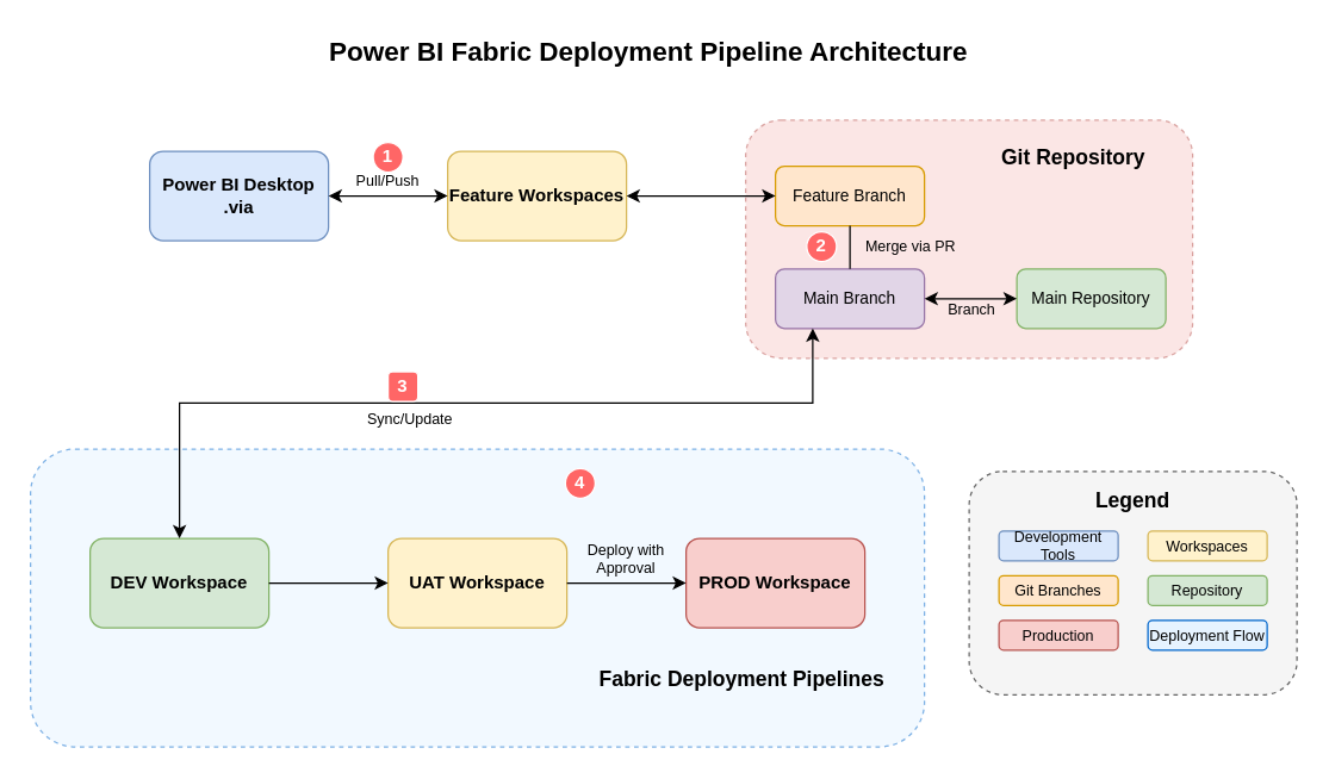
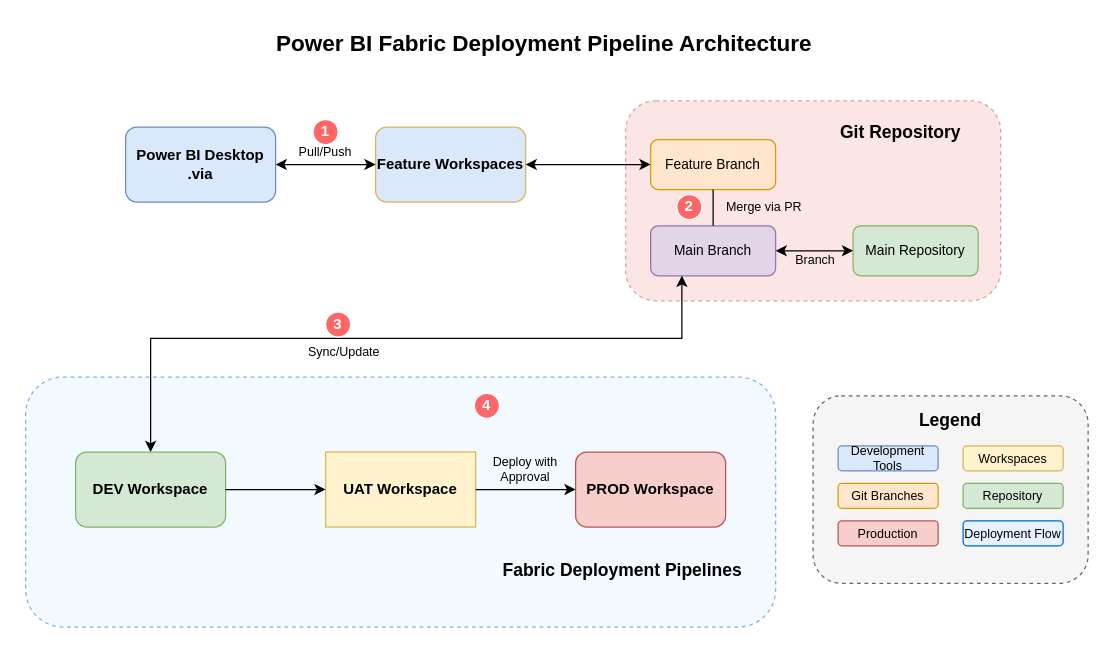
  <mxCell id="0" />
  <mxCell id="1" parent="0" />
  <mxCell id="2" value="Power BI Fabric Deployment Pipeline Architecture" style="text;html=1;strokeColor=none;fillColor=none;align=center;verticalAlign=middle;whiteSpace=wrap;rounded=0;fontSize=18;fontStyle=1;" parent="1" vertex="1"><mxGeometry x="50" y="20" width="770" height="30" as="geometry" /></mxCell>
  <mxCell id="3" value="Power BI Desktop&lt;div&gt;.via&lt;/div&gt;" style="rounded=1;whiteSpace=wrap;html=1;fillColor=#dae8fc;strokeColor=#6c8ebf;fontSize=12;fontStyle=1;" parent="1" vertex="1"><mxGeometry x="100" y="101" width="120" height="60" as="geometry" /></mxCell>
- <mxCell id="4" value="Feature Workspaces" style="rounded=1;whiteSpace=wrap;html=1;fillColor=#fff2cc;strokeColor=#d6b656;fontSize=12;fontStyle=1;" parent="1" vertex="1"><mxGeometry x="300" y="101" width="120" height="60" as="geometry" /></mxCell>
+ <mxCell id="4" value="Feature Workspaces" style="rounded=1;whiteSpace=wrap;html=1;fillColor=#dae8fc;strokeColor=#d6b656;fontSize=12;fontStyle=1;" parent="1" vertex="1"><mxGeometry x="300" y="101" width="120" height="60" as="geometry" /></mxCell>
  <mxCell id="5" value="" style="rounded=1;whiteSpace=wrap;html=1;fillColor=#f8cecc;strokeColor=#b85450;dashed=1;opacity=50;" parent="1" vertex="1"><mxGeometry x="500" y="80" width="300" height="160" as="geometry" /></mxCell>
  <mxCell id="6" value="Git Repository" style="text;html=1;strokeColor=none;fillColor=none;align=left;verticalAlign=top;whiteSpace=wrap;rounded=0;fontSize=14;fontStyle=1;" parent="1" vertex="1"><mxGeometry x="670" y="90" width="100" height="20" as="geometry" /></mxCell>
  <mxCell id="7" value="Feature Branch" style="rounded=1;whiteSpace=wrap;html=1;fillColor=#ffe6cc;strokeColor=#d79b00;fontSize=11;" parent="1" vertex="1"><mxGeometry x="520" y="111" width="100" height="40" as="geometry" /></mxCell>
  <mxCell id="8" value="Main Branch" style="rounded=1;whiteSpace=wrap;html=1;fillColor=#e1d5e7;strokeColor=#9673a6;fontSize=11;" parent="1" vertex="1"><mxGeometry x="520" y="180" width="100" height="40" as="geometry" /></mxCell>
  <mxCell id="9" value="Main Repository" style="rounded=1;whiteSpace=wrap;html=1;fillColor=#d5e8d4;strokeColor=#82b366;fontSize=11;" parent="1" vertex="1"><mxGeometry x="682" y="180" width="100" height="40" as="geometry" /></mxCell>
  <mxCell id="10" value="" style="rounded=1;whiteSpace=wrap;html=1;fillColor=#e6f3ff;strokeColor=#0066cc;dashed=1;opacity=50;" parent="1" vertex="1"><mxGeometry x="20" y="301" width="600" height="200" as="geometry" /></mxCell>
  <mxCell id="11" value="Fabric Deployment Pipelines" style="text;html=1;strokeColor=none;fillColor=none;align=left;verticalAlign=top;whiteSpace=wrap;rounded=0;fontSize=14;fontStyle=1;" parent="1" vertex="1"><mxGeometry x="400" y="441" width="200" height="20" as="geometry" /></mxCell>
  <mxCell id="12" value="DEV Workspace" style="rounded=1;whiteSpace=wrap;html=1;fillColor=#d5e8d4;strokeColor=#82b366;fontSize=12;fontStyle=1;" parent="1" vertex="1"><mxGeometry x="60" y="361" width="120" height="60" as="geometry" /></mxCell>
- <mxCell id="13" value="UAT Workspace" style="rounded=1;whiteSpace=wrap;html=1;fillColor=#fff2cc;strokeColor=#d6b656;fontSize=12;fontStyle=1;" parent="1" vertex="1"><mxGeometry x="260" y="361" width="120" height="60" as="geometry" /></mxCell>
+ <mxCell id="13" value="UAT Workspace" style="whiteSpace=wrap;html=1;fillColor=#fff2cc;strokeColor=#d6b656;fontSize=12;fontStyle=1;rounded=0;" parent="1" vertex="1"><mxGeometry x="260" y="361" width="120" height="60" as="geometry" /></mxCell>
  <mxCell id="14" value="PROD Workspace" style="rounded=1;whiteSpace=wrap;html=1;fillColor=#f8cecc;strokeColor=#b85450;fontSize=12;fontStyle=1;" parent="1" vertex="1"><mxGeometry x="460" y="361" width="120" height="60" as="geometry" /></mxCell>
  <mxCell id="15" value="" style="endArrow=classic;startArrow=classic;html=1;rounded=0;entryX=0;entryY=0.5;entryDx=0;entryDy=0;exitX=1;exitY=0.5;exitDx=0;exitDy=0;" parent="1" source="3" target="4" edge="1"><mxGeometry width="50" height="50" relative="1" as="geometry"><mxPoint x="230" y="140" as="sourcePoint" /><mxPoint x="290" y="140" as="targetPoint" /></mxGeometry></mxCell>
  <mxCell id="16" value="Pull/Push" style="text;html=1;strokeColor=none;fillColor=none;align=center;verticalAlign=middle;whiteSpace=wrap;rounded=0;fontSize=10;" parent="1" vertex="1"><mxGeometry x="235" y="111" width="50" height="20" as="geometry" /></mxCell>
  <mxCell id="17" value="" style="endArrow=classic;startArrow=classic;html=1;rounded=0;entryX=0;entryY=0.5;entryDx=0;entryDy=0;exitX=1;exitY=0.5;exitDx=0;exitDy=0;" parent="1" source="4" target="7" edge="1"><mxGeometry width="50" height="50" relative="1" as="geometry"><mxPoint x="430" y="121" as="sourcePoint" /><mxPoint x="510" y="131" as="targetPoint" /></mxGeometry></mxCell>
  <mxCell id="18" value="" style="endArrow=none;html=1;rounded=0;entryX=0.5;entryY=0;entryDx=0;entryDy=0;exitX=0.5;exitY=1;exitDx=0;exitDy=0;" parent="1" source="7" target="8" edge="1"><mxGeometry width="50" height="50" relative="1" as="geometry"><mxPoint x="570" y="170" as="sourcePoint" /><mxPoint x="570" y="180" as="targetPoint" /></mxGeometry></mxCell>
  <mxCell id="19" value="Merge via PR" style="text;html=1;strokeColor=none;fillColor=none;align=center;verticalAlign=middle;whiteSpace=wrap;rounded=0;fontSize=10;" parent="1" vertex="1"><mxGeometry x="576" y="155" width="70" height="20" as="geometry" /></mxCell>
  <mxCell id="20" value="" style="endArrow=classic;startArrow=classic;html=1;rounded=0;entryX=0;entryY=0.5;entryDx=0;entryDy=0;exitX=1;exitY=0.5;exitDx=0;exitDy=0;" parent="1" source="8" target="9" edge="1"><mxGeometry width="50" height="50" relative="1" as="geometry"><mxPoint x="630" y="200" as="sourcePoint" /><mxPoint x="650" y="170" as="targetPoint" /></mxGeometry></mxCell>
  <mxCell id="21" value="Branch" style="text;html=1;strokeColor=none;fillColor=none;align=center;verticalAlign=middle;whiteSpace=wrap;rounded=0;fontSize=10;" parent="1" vertex="1"><mxGeometry x="632" y="197" width="40" height="20" as="geometry" /></mxCell>
  <mxCell id="22" value="" style="endArrow=classic;startArrow=classic;html=1;rounded=0;entryX=0.5;entryY=0;entryDx=0;entryDy=0;exitX=0.25;exitY=1;exitDx=0;exitDy=0;" parent="1" source="8" target="12" edge="1"><mxGeometry width="50" height="50" relative="1" as="geometry"><mxPoint x="465" y="230" as="sourcePoint" /><mxPoint x="170" y="350" as="targetPoint" /><Array as="points"><mxPoint x="545" y="270" /><mxPoint x="120" y="270" /></Array></mxGeometry></mxCell>
  <mxCell id="23" value="Sync/Update" style="text;html=1;strokeColor=none;fillColor=none;align=center;verticalAlign=middle;whiteSpace=wrap;rounded=0;fontSize=10;" parent="1" vertex="1"><mxGeometry x="240" y="271" width="70" height="20" as="geometry" /></mxCell>
  <mxCell id="24" value="" style="endArrow=classic;html=1;rounded=0;entryX=0;entryY=0.5;entryDx=0;entryDy=0;exitX=1;exitY=0.5;exitDx=0;exitDy=0;" parent="1" source="12" target="13" edge="1"><mxGeometry width="50" height="50" relative="1" as="geometry"><mxPoint x="190" y="391" as="sourcePoint" /><mxPoint x="250" y="391" as="targetPoint" /></mxGeometry></mxCell>
  <mxCell id="25" value="" style="endArrow=classic;html=1;rounded=0;entryX=0;entryY=0.5;entryDx=0;entryDy=0;exitX=1;exitY=0.5;exitDx=0;exitDy=0;" parent="1" source="13" target="14" edge="1"><mxGeometry width="50" height="50" relative="1" as="geometry"><mxPoint x="390" y="391" as="sourcePoint" /><mxPoint x="450" y="391" as="targetPoint" /></mxGeometry></mxCell>
  <mxCell id="26" value="Deploy with&#10;Approval" style="text;html=1;strokeColor=none;fillColor=none;align=center;verticalAlign=middle;whiteSpace=wrap;rounded=0;fontSize=10;" parent="1" vertex="1"><mxGeometry x="390" y="360" width="60" height="30" as="geometry" /></mxCell>
  <mxCell id="27" value="" style="rounded=1;whiteSpace=wrap;html=1;fillColor=#f5f5f5;strokeColor=#666666;dashed=1;" parent="1" vertex="1"><mxGeometry x="650" y="316" width="220" height="150" as="geometry" /></mxCell>
  <mxCell id="28" value="Legend" style="text;html=1;strokeColor=none;fillColor=none;align=center;verticalAlign=middle;whiteSpace=wrap;rounded=0;fontSize=14;fontStyle=1;" parent="1" vertex="1"><mxGeometry x="730" y="326" width="60" height="20" as="geometry" /></mxCell>
  <mxCell id="29" value="Development Tools" style="rounded=1;whiteSpace=wrap;html=1;fillColor=#dae8fc;strokeColor=#6c8ebf;fontSize=10;" parent="1" vertex="1"><mxGeometry x="670" y="356" width="80" height="20" as="geometry" /></mxCell>
  <mxCell id="30" value="Workspaces" style="rounded=1;whiteSpace=wrap;html=1;fillColor=#fff2cc;strokeColor=#d6b656;fontSize=10;" parent="1" vertex="1"><mxGeometry x="770" y="356" width="80" height="20" as="geometry" /></mxCell>
  <mxCell id="31" value="Git Branches" style="rounded=1;whiteSpace=wrap;html=1;fillColor=#ffe6cc;strokeColor=#d79b00;fontSize=10;" parent="1" vertex="1"><mxGeometry x="670" y="386" width="80" height="20" as="geometry" /></mxCell>
  <mxCell id="32" value="Repository" style="rounded=1;whiteSpace=wrap;html=1;fillColor=#d5e8d4;strokeColor=#82b366;fontSize=10;" parent="1" vertex="1"><mxGeometry x="770" y="386" width="80" height="20" as="geometry" /></mxCell>
  <mxCell id="33" value="Production" style="rounded=1;whiteSpace=wrap;html=1;fillColor=#f8cecc;strokeColor=#b85450;fontSize=10;" parent="1" vertex="1"><mxGeometry x="670" y="416" width="80" height="20" as="geometry" /></mxCell>
  <mxCell id="34" value="Deployment Flow" style="rounded=1;whiteSpace=wrap;html=1;fillColor=#e6f3ff;strokeColor=#0066cc;fontSize=10;" parent="1" vertex="1"><mxGeometry x="770" y="416" width="80" height="20" as="geometry" /></mxCell>
  <mxCell id="35" value="1" style="ellipse;whiteSpace=wrap;html=1;aspect=fixed;fillColor=#ff6666;strokeColor=#ffffff;fontColor=#ffffff;fontSize=12;fontStyle=1;" parent="1" vertex="1"><mxGeometry x="250" y="95" width="20" height="20" as="geometry" /></mxCell>
  <mxCell id="36" value="2" style="ellipse;whiteSpace=wrap;html=1;aspect=fixed;fillColor=#ff6666;strokeColor=#ffffff;fontColor=#ffffff;fontSize=12;fontStyle=1;" parent="1" vertex="1"><mxGeometry x="541" y="155" width="20" height="20" as="geometry" /></mxCell>
- <mxCell id="37" value="3" style="whiteSpace=wrap;html=1;aspect=fixed;fillColor=#ff6666;strokeColor=#ffffff;fontColor=#ffffff;fontSize=12;fontStyle=1;rounded=1;" parent="1" vertex="1"><mxGeometry x="260" y="249" width="20" height="20" as="geometry" /></mxCell>
+ <mxCell id="37" value="3" style="ellipse;whiteSpace=wrap;html=1;aspect=fixed;fillColor=#ff6666;strokeColor=#ffffff;fontColor=#ffffff;fontSize=12;fontStyle=1;" parent="1" vertex="1"><mxGeometry x="260" y="249" width="20" height="20" as="geometry" /></mxCell>
  <mxCell id="38" value="4" style="ellipse;whiteSpace=wrap;html=1;aspect=fixed;fillColor=#ff6666;strokeColor=#ffffff;fontColor=#ffffff;fontSize=12;fontStyle=1;" parent="1" vertex="1"><mxGeometry x="379" y="314" width="20" height="20" as="geometry" /></mxCell>
